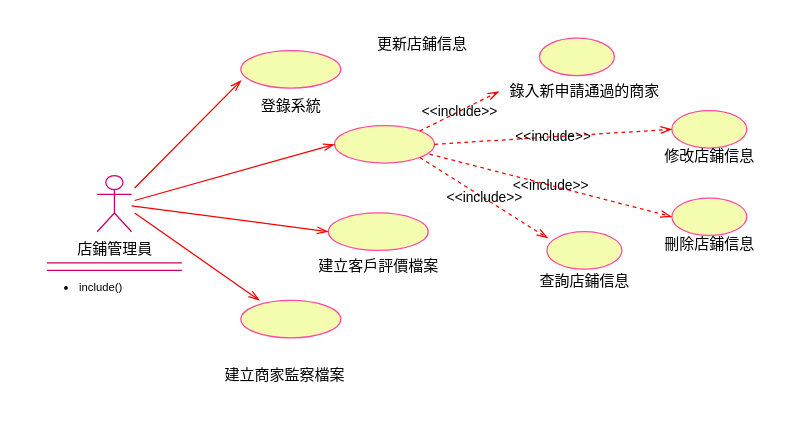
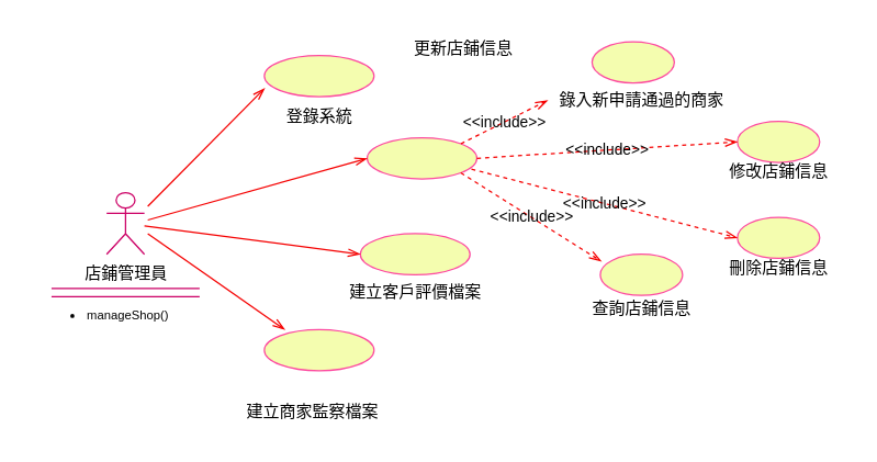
  <mxCell id="0" />
  <mxCell id="1" parent="0" />
  <mxCell id="2" value="店鋪管理員" style="shape=umlActor;verticalLabelPosition=bottom;verticalAlign=top;html=1;outlineConnect=0;aspect=fixed;strokeColor=#CC0066;" parent="1" vertex="1"><mxGeometry x="77" y="140" width="27.56" height="45" as="geometry" /></mxCell>
  <mxCell id="3" value="" style="shape=partialRectangle;whiteSpace=wrap;html=1;left=0;right=0;fillColor=none;strokeColor=#CC0066;" parent="1" vertex="1"><mxGeometry x="37.28" y="210" width="107" height="6" as="geometry" /></mxCell>
- <mxCell id="4" value="&lt;ul style=&quot;font-size: 9px;&quot;&gt;&lt;li style=&quot;font-size: 9px;&quot;&gt;include()&lt;/li&gt;&lt;/ul&gt;" style="text;strokeColor=none;fillColor=none;html=1;whiteSpace=wrap;verticalAlign=middle;overflow=hidden;fontSize=9;" parent="1" vertex="1"><mxGeometry x="20.78" y="210" width="140" height="40" as="geometry" /></mxCell>
+ <mxCell id="4" value="&lt;ul style=&quot;font-size: 9px;&quot;&gt;&lt;li style=&quot;font-size: 9px;&quot;&gt;manageShop()&lt;/li&gt;&lt;/ul&gt;" style="text;strokeColor=none;fillColor=none;html=1;whiteSpace=wrap;verticalAlign=middle;overflow=hidden;fontSize=9;" parent="1" vertex="1"><mxGeometry x="20.78" y="210" width="140" height="40" as="geometry" /></mxCell>
  <mxCell id="5" value="" style="ellipse;whiteSpace=wrap;html=1;fillColor=#f4fdaf;strokeColor=#fd49a0;" parent="1" vertex="1"><mxGeometry x="267" y="100" width="80" height="30" as="geometry" /></mxCell>
  <mxCell id="6" value="登錄系統" style="text;html=1;align=center;verticalAlign=middle;resizable=0;points=[];autosize=1;strokeColor=none;fillColor=none;" parent="1" vertex="1"><mxGeometry x="197" y="70" width="70" height="30" as="geometry" /></mxCell>
  <mxCell id="7" value="更新店鋪信息" style="text;html=1;align=center;verticalAlign=middle;resizable=0;points=[];autosize=1;strokeColor=none;fillColor=none;" parent="1" vertex="1"><mxGeometry x="287" y="20" width="100" height="30" as="geometry" /></mxCell>
  <mxCell id="8" value="建立客戶評價檔案" style="text;html=1;align=center;verticalAlign=middle;resizable=0;points=[];autosize=1;strokeColor=none;fillColor=none;" parent="1" vertex="1"><mxGeometry x="242" y="198" width="120" height="30" as="geometry" /></mxCell>
  <mxCell id="9" value="" style="ellipse;whiteSpace=wrap;html=1;fillColor=#f4fdaf;strokeColor=#fd49a0;" parent="1" vertex="1"><mxGeometry x="262" y="170" width="80" height="30" as="geometry" /></mxCell>
  <mxCell id="10" value="" style="ellipse;whiteSpace=wrap;html=1;fillColor=#f4fdaf;strokeColor=#fd49a0;" parent="1" vertex="1"><mxGeometry x="192" y="40" width="80" height="30" as="geometry" /></mxCell>
  <mxCell id="11" value="" style="ellipse;whiteSpace=wrap;html=1;fillColor=#f4fdaf;strokeColor=#fd49a0;" parent="1" vertex="1"><mxGeometry x="192" y="240" width="80" height="30" as="geometry" /></mxCell>
  <mxCell id="12" value="建立商家監察檔案" style="text;html=1;align=center;verticalAlign=middle;resizable=0;points=[];autosize=1;strokeColor=none;fillColor=none;" parent="1" vertex="1"><mxGeometry x="167" y="285" width="120" height="30" as="geometry" /></mxCell>
  <mxCell id="13" value="" style="endArrow=openThin;endFill=0;endSize=7;html=1;rounded=0;entryX=0;entryY=0.5;entryDx=0;entryDy=0;strokeColor=#f50000;" parent="1" source="2" target="9" edge="1"><mxGeometry width="160" relative="1" as="geometry"><mxPoint x="107" y="170" as="sourcePoint" /><mxPoint x="267" y="162.16" as="targetPoint" /></mxGeometry></mxCell>
  <mxCell id="14" value="" style="endArrow=openThin;endFill=0;endSize=7;html=1;rounded=0;entryX=0.188;entryY=0;entryDx=0;entryDy=0;strokeColor=#f50000;entryPerimeter=0;" parent="1" target="11" edge="1"><mxGeometry width="160" relative="1" as="geometry"><mxPoint x="107" y="170" as="sourcePoint" /><mxPoint x="259.56" y="196.42" as="targetPoint" /></mxGeometry></mxCell>
  <mxCell id="15" value="" style="endArrow=openThin;endFill=0;endSize=7;html=1;rounded=0;entryX=0;entryY=0.5;entryDx=0;entryDy=0;strokeColor=#f50000;" parent="1" target="5" edge="1"><mxGeometry width="160" relative="1" as="geometry"><mxPoint x="107" y="160" as="sourcePoint" /><mxPoint x="262" y="173.92" as="targetPoint" /></mxGeometry></mxCell>
  <mxCell id="16" value="" style="endArrow=openThin;endFill=0;endSize=7;html=1;rounded=0;entryX=0.004;entryY=0.794;entryDx=0;entryDy=0;strokeColor=#f50000;entryPerimeter=0;" parent="1" target="10" edge="1"><mxGeometry width="160" relative="1" as="geometry"><mxPoint x="107" y="150" as="sourcePoint" /><mxPoint x="259.56" y="170" as="targetPoint" /></mxGeometry></mxCell>
  <mxCell id="17" value="" style="ellipse;whiteSpace=wrap;html=1;fillColor=#f4fdaf;strokeColor=#fd49a0;" parent="1" vertex="1"><mxGeometry x="431" y="30" width="60" height="30" as="geometry" /></mxCell>
  <mxCell id="18" value="錄入新申請通過的商家" style="text;html=1;align=center;verticalAlign=middle;resizable=0;points=[];autosize=1;strokeColor=none;fillColor=none;" parent="1" vertex="1"><mxGeometry x="397" y="58" width="140" height="30" as="geometry" /></mxCell>
  <mxCell id="19" value="" style="ellipse;whiteSpace=wrap;html=1;fillColor=#f4fdaf;strokeColor=#fd49a0;" parent="1" vertex="1"><mxGeometry x="537" y="88" width="60" height="30" as="geometry" /></mxCell>
  <mxCell id="20" value="修改店鋪信息" style="text;html=1;align=center;verticalAlign=middle;resizable=0;points=[];autosize=1;strokeColor=none;fillColor=none;" parent="1" vertex="1"><mxGeometry x="517" y="110" width="100" height="30" as="geometry" /></mxCell>
  <mxCell id="21" value="" style="ellipse;whiteSpace=wrap;html=1;fillColor=#f4fdaf;strokeColor=#fd49a0;" parent="1" vertex="1"><mxGeometry x="537" y="158" width="60" height="30" as="geometry" /></mxCell>
  <mxCell id="22" value="刪除店鋪信息" style="text;html=1;align=center;verticalAlign=middle;resizable=0;points=[];autosize=1;strokeColor=none;fillColor=none;" parent="1" vertex="1"><mxGeometry x="517" y="180" width="100" height="30" as="geometry" /></mxCell>
  <mxCell id="23" value="" style="ellipse;whiteSpace=wrap;html=1;fillColor=#f4fdaf;strokeColor=#fd49a0;" parent="1" vertex="1"><mxGeometry x="437" y="185" width="60" height="30" as="geometry" /></mxCell>
  <mxCell id="24" value="查詢店鋪信息" style="text;html=1;align=center;verticalAlign=middle;resizable=0;points=[];autosize=1;strokeColor=none;fillColor=none;" parent="1" vertex="1"><mxGeometry x="417" y="210" width="100" height="30" as="geometry" /></mxCell>
  <mxCell id="25" value="&amp;lt;&amp;lt;include&amp;gt;&amp;gt;" style="endArrow=openThin;endSize=7;dashed=1;html=1;rounded=0;strokeColor=#f50000;endFill=0;labelBackgroundColor=none;entryX=0.012;entryY=0.489;entryDx=0;entryDy=0;entryPerimeter=0;exitX=1;exitY=0;exitDx=0;exitDy=0;" parent="1" source="5" target="18" edge="1"><mxGeometry width="160" relative="1" as="geometry"><mxPoint x="342" y="110" as="sourcePoint" /><mxPoint x="397" y="70" as="targetPoint" /></mxGeometry></mxCell>
  <mxCell id="26" value="&amp;lt;&amp;lt;include&amp;gt;&amp;gt;" style="endArrow=openThin;endSize=7;dashed=1;html=1;rounded=0;strokeColor=#f50000;endFill=0;labelBackgroundColor=none;exitX=1;exitY=0.5;exitDx=0;exitDy=0;entryX=0;entryY=0.5;entryDx=0;entryDy=0;" parent="1" source="5" target="19" edge="1"><mxGeometry width="160" relative="1" as="geometry"><mxPoint x="352" y="120" as="sourcePoint" /><mxPoint x="407" y="80" as="targetPoint" /></mxGeometry></mxCell>
  <mxCell id="27" value="&amp;lt;&amp;lt;include&amp;gt;&amp;gt;" style="endArrow=openThin;endSize=7;dashed=1;html=1;rounded=0;strokeColor=#f50000;endFill=0;labelBackgroundColor=none;exitX=0.95;exitY=0.762;exitDx=0;exitDy=0;exitPerimeter=0;entryX=0;entryY=0.5;entryDx=0;entryDy=0;" parent="1" source="5" target="21" edge="1"><mxGeometry width="160" relative="1" as="geometry"><mxPoint x="362" y="130" as="sourcePoint" /><mxPoint x="417" y="90" as="targetPoint" /></mxGeometry></mxCell>
  <mxCell id="28" value="&amp;lt;&amp;lt;include&amp;gt;&amp;gt;" style="endArrow=openThin;endSize=7;dashed=1;html=1;rounded=0;strokeColor=#f50000;endFill=0;labelBackgroundColor=none;exitX=1;exitY=1;exitDx=0;exitDy=0;entryX=0.014;entryY=0.172;entryDx=0;entryDy=0;entryPerimeter=0;" parent="1" source="5" target="23" edge="1"><mxGeometry width="160" relative="1" as="geometry"><mxPoint x="372" y="140" as="sourcePoint" /><mxPoint x="427" y="100" as="targetPoint" /></mxGeometry></mxCell>
